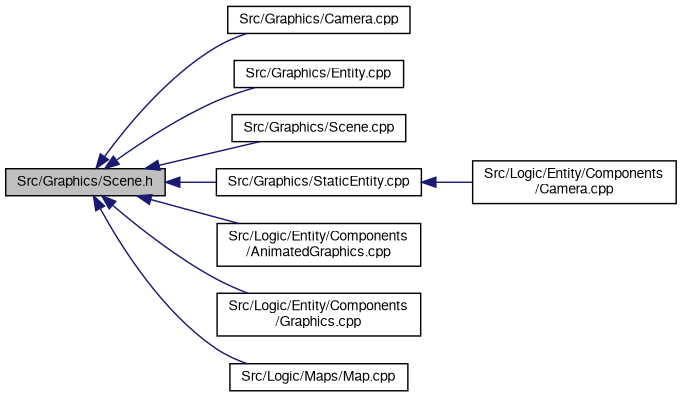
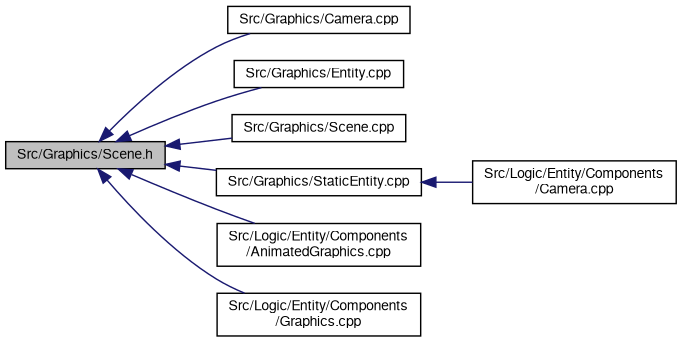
  digraph {
    rankdir=LR
    node [color=black fillcolor=white fontname=FreeSans fontsize=10 shape=record style=filled]
    edge [color=midnightblue dir=back fontname=FreeSans fontsize=10 labelfontname=FreeSans labelfontsize=10 style=solid]
    n1 [fillcolor=grey75 fontcolor=black height=0.2 label="Src/Graphics/Scene.h" width=0.4]
    n2 [height=0.2 label="Src/Graphics/Camera.cpp" width=0.4]
    n3 [height=0.2 label="Src/Graphics/Entity.cpp" width=0.4]
    n4 [height=0.2 label="Src/Graphics/Scene.cpp" width=0.4]
    n5 [height=0.2 label="Src/Graphics/StaticEntity.cpp" width=0.4]
    n6 [height=0.2 label="Src/Logic/Entity/Components\l/AnimatedGraphics.cpp" width=0.4]
    n7 [height=0.2 label="Src/Logic/Entity/Components\l/Graphics.cpp" width=0.4]
-   n8 [height=0.2 label="Src/Logic/Maps/Map.cpp" width=0.4]
    n9 [height=0.2 label="Src/Logic/Entity/Components\l/Camera.cpp" width=0.4]
    n1 -> n2
    n1 -> n3
    n1 -> n4
    n1 -> n5
    n1 -> n6
    n1 -> n7
-   n1 -> n8
    n5 -> n9
  }
